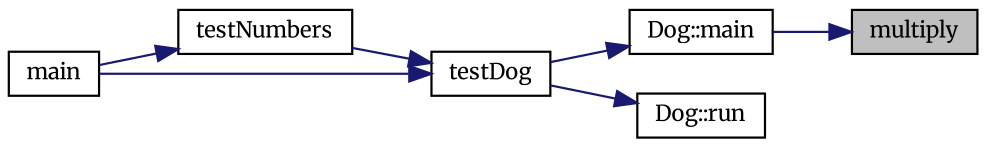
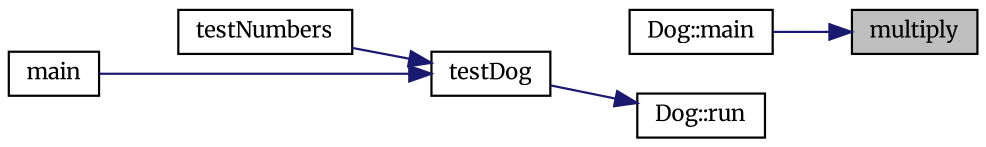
  digraph {
    fontname=Merriweather
    rankdir=RL
    node [color=black fillcolor=white fontname=Merriweather fontsize=10 shape=record style=filled]
    edge [color=midnightblue dir=back fontname=Merriweather fontsize=10 labelfontname=Helvetica labelfontsize=10 style=solid]
    n1 [fillcolor=grey75 fontcolor=black height=0.2 label=multiply width=0.4]
    n2 [height=0.2 label="Dog::main" width=0.4]
    n3 [height=0.2 label="Dog::run" width=0.4]
    n4 [height=0.2 label=testDog width=0.4]
    n5 [height=0.2 label=testNumbers width=0.4]
    n6 [height=0.2 label=main width=0.4]
    n1 -> n2
-   n2 -> n4
    n3 -> n4
    n4 -> n5
    n4 -> n6
-   n5 -> n6
  }
